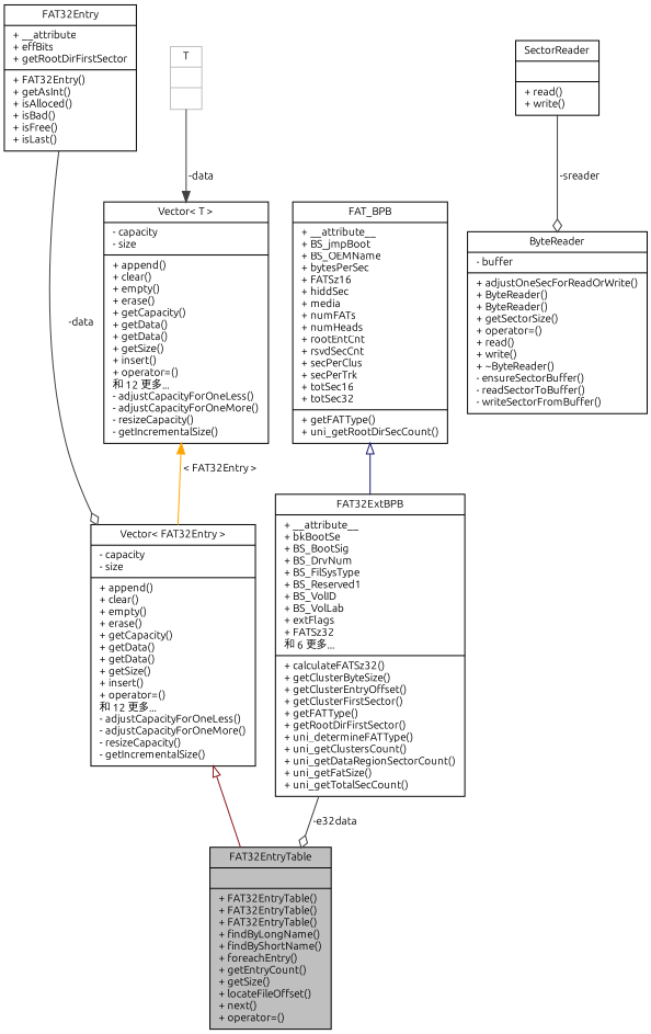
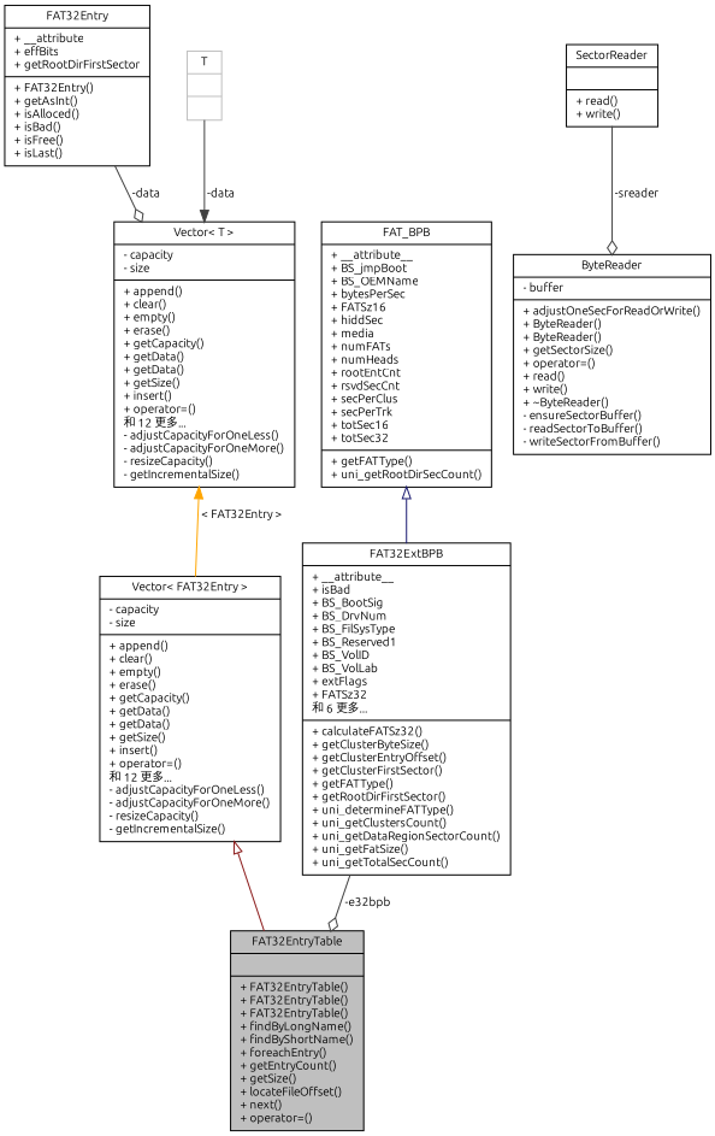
  digraph {
    fontname=Ubuntu
    node [color=black fillcolor=white fontname=Ubuntu fontsize=10 shape=record style=filled]
    edge [color=grey25 fontname=Ubuntu fontsize=10 labelfontname=Helvetica labelfontsize=10 style=solid]
    n1 [fillcolor=grey75 fontcolor=black height=0.2 label="{FAT32EntryTable\n||+ FAT32EntryTable()\l+ FAT32EntryTable()\l+ FAT32EntryTable()\l+ findByLongName()\l+ findByShortName()\l+ foreachEntry()\l+ getEntryCount()\l+ getSize()\l+ locateFileOffset()\l+ next()\l+ operator=()\l}" width=0.4]
    n2 [height=0.2 label="{Vector\< FAT32Entry \>\n|- capacity\l- size\l|+ append()\l+ clear()\l+ empty()\l+ erase()\l+ getCapacity()\l+ getData()\l+ getData()\l+ getSize()\l+ insert()\l+ operator=()\l和 12 更多...\l- adjustCapacityForOneLess()\l- adjustCapacityForOneMore()\l- resizeCapacity()\l- getIncrementalSize()\l}" width=0.4]
    n3 [height=0.2 label="{FAT32Entry\n|+ __attribute\l+ effBits\l+ getRootDirFirstSector\l|+ FAT32Entry()\l+ getAsInt()\l+ isAlloced()\l+ isBad()\l+ isFree()\l+ isLast()\l}" width=0.4]
    n4 [height=0.2 label="{Vector\< T \>\n|- capacity\l- size\l|+ append()\l+ clear()\l+ empty()\l+ erase()\l+ getCapacity()\l+ getData()\l+ getData()\l+ getSize()\l+ insert()\l+ operator=()\l和 12 更多...\l- adjustCapacityForOneLess()\l- adjustCapacityForOneMore()\l- resizeCapacity()\l- getIncrementalSize()\l}" width=0.4]
    n5 [color=grey75 height=0.2 label="{T\n||}" width=0.4]
-   n6 [height=0.2 label="{FAT32ExtBPB\n|+ __attribute__\l+ bkBootSe\l+ BS_BootSig\l+ BS_DrvNum\l+ BS_FilSysType\l+ BS_Reserved1\l+ BS_VolID\l+ BS_VolLab\l+ extFlags\l+ FATSz32\l和 6 更多...\l|+ calculateFATSz32()\l+ getClusterByteSize()\l+ getClusterEntryOffset()\l+ getClusterFirstSector()\l+ getFATType()\l+ getRootDirFirstSector()\l+ uni_determineFATType()\l+ uni_getClustersCount()\l+ uni_getDataRegionSectorCount()\l+ uni_getFatSize()\l+ uni_getTotalSecCount()\l}" width=0.4]
+   n6 [height=0.2 label="{FAT32ExtBPB\n|+ __attribute__\l+ isBad\l+ BS_BootSig\l+ BS_DrvNum\l+ BS_FilSysType\l+ BS_Reserved1\l+ BS_VolID\l+ BS_VolLab\l+ extFlags\l+ FATSz32\l和 6 更多...\l|+ calculateFATSz32()\l+ getClusterByteSize()\l+ getClusterEntryOffset()\l+ getClusterFirstSector()\l+ getFATType()\l+ getRootDirFirstSector()\l+ uni_determineFATType()\l+ uni_getClustersCount()\l+ uni_getDataRegionSectorCount()\l+ uni_getFatSize()\l+ uni_getTotalSecCount()\l}" width=0.4]
    n7 [height=0.2 label="{FAT_BPB\n|+ __attribute__\l+ BS_jmpBoot\l+ BS_OEMName\l+ bytesPerSec\l+ FATSz16\l+ hiddSec\l+ media\l+ numFATs\l+ numHeads\l+ rootEntCnt\l+ rsvdSecCnt\l+ secPerClus\l+ secPerTrk\l+ totSec16\l+ totSec32\l|+ getFATType()\l+ uni_getRootDirSecCount()\l}" width=0.4]
    n8 [height=0.2 label="{ByteReader\n|- buffer\l|+ adjustOneSecForReadOrWrite()\l+ ByteReader()\l+ ByteReader()\l+ getSectorSize()\l+ operator=()\l+ read()\l+ write()\l+ ~ByteReader()\l- ensureSectorBuffer()\l- readSectorToBuffer()\l- writeSectorFromBuffer()\l}" width=0.4]
    n9 [height=0.2 label="{SectorReader\n||+ read()\l+ write()\l}" width=0.4]
    n2 -> n1 [arrowtail=onormal color=firebrick4 dir=back]
-   n3 -> n2 [arrowhead=odiamond label=" -data"]
+   n3 -> n4 [arrowhead=odiamond label=" -data"]
    n4 -> n2 [color=orange dir=back label=" \< FAT32Entry \>"]
    n5 -> n4 [arrowhead=normal label=" -data"]
-   n6 -> n1 [arrowhead=odiamond label=" -e32data"]
+   n6 -> n1 [arrowhead=odiamond label=" -e32bpb"]
    n7 -> n6 [arrowtail=onormal color=midnightblue dir=back]
    n9 -> n8 [arrowhead=odiamond label=" -sreader"]
  }
